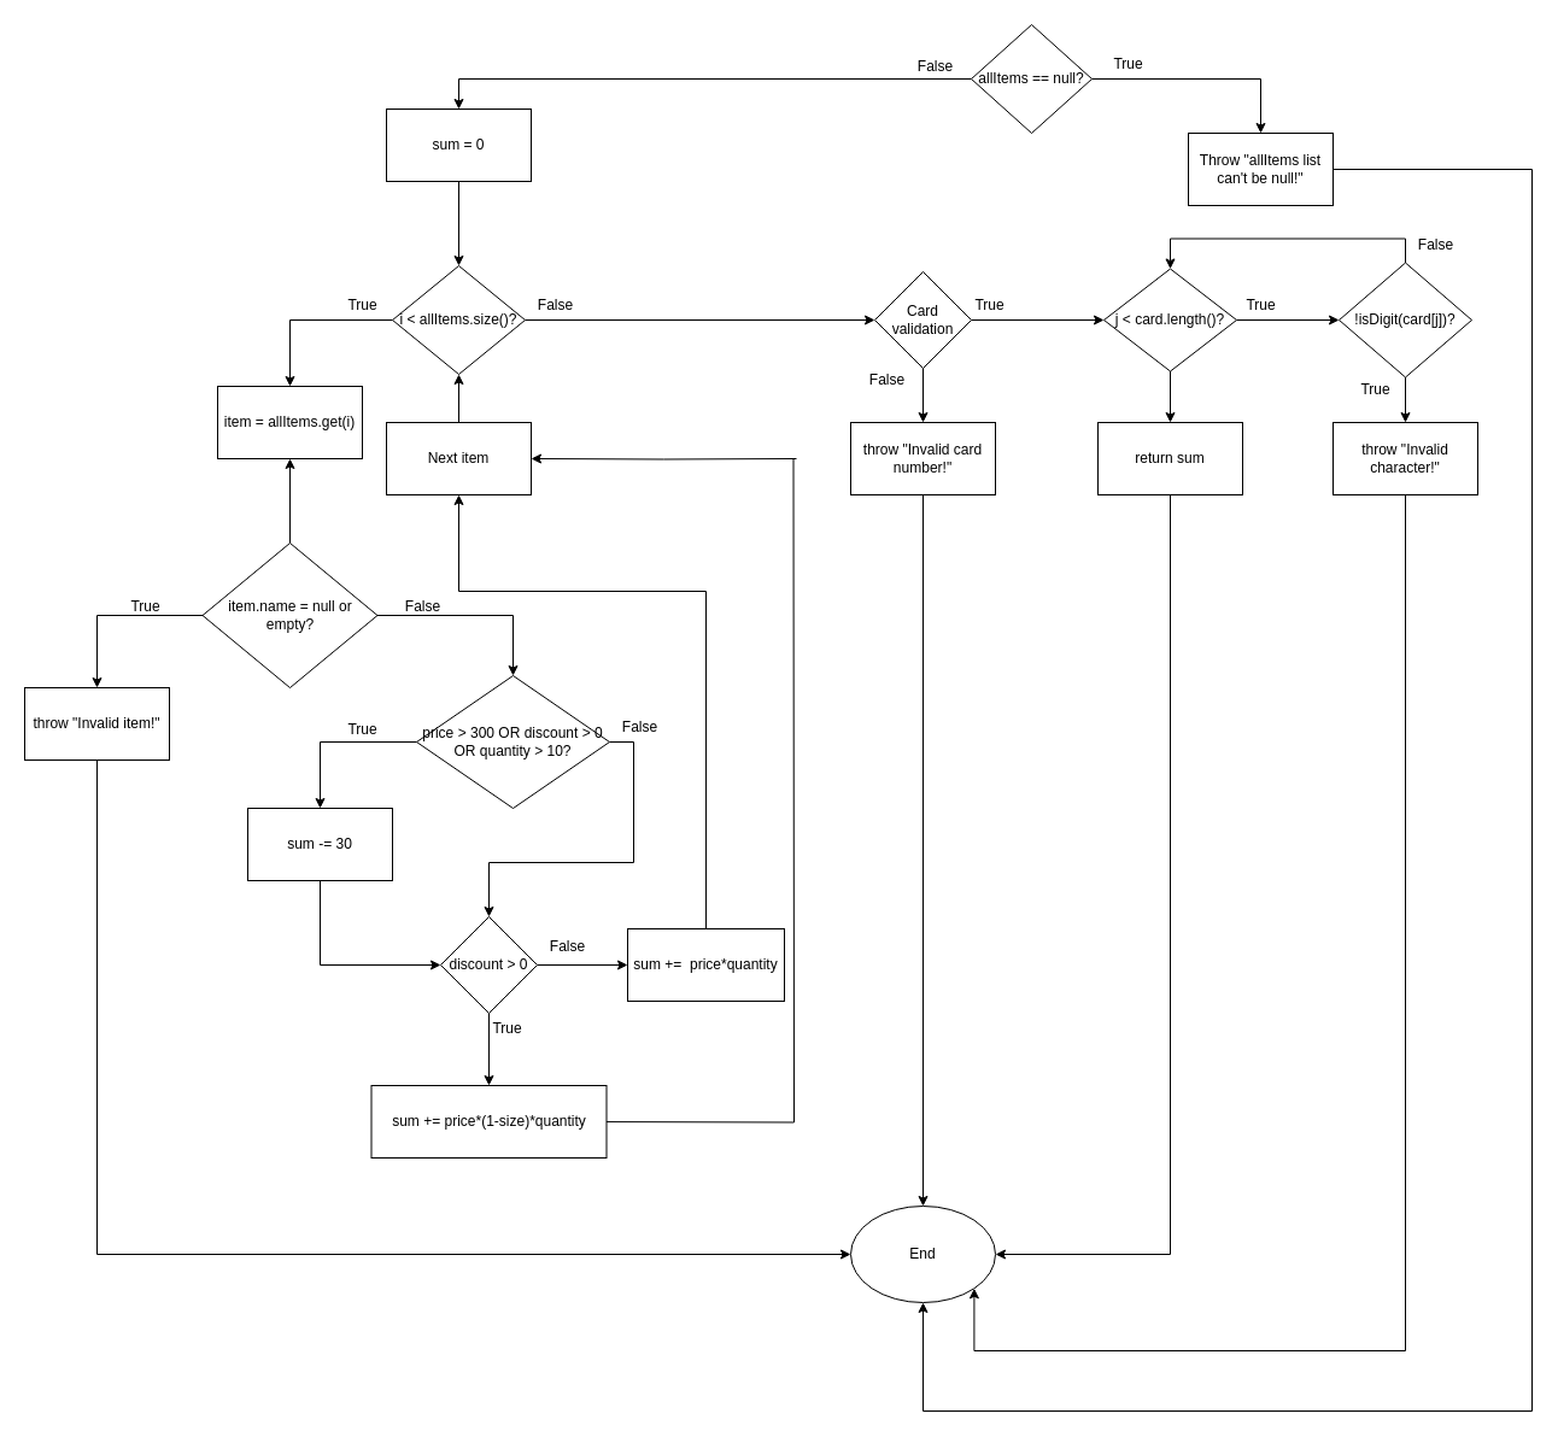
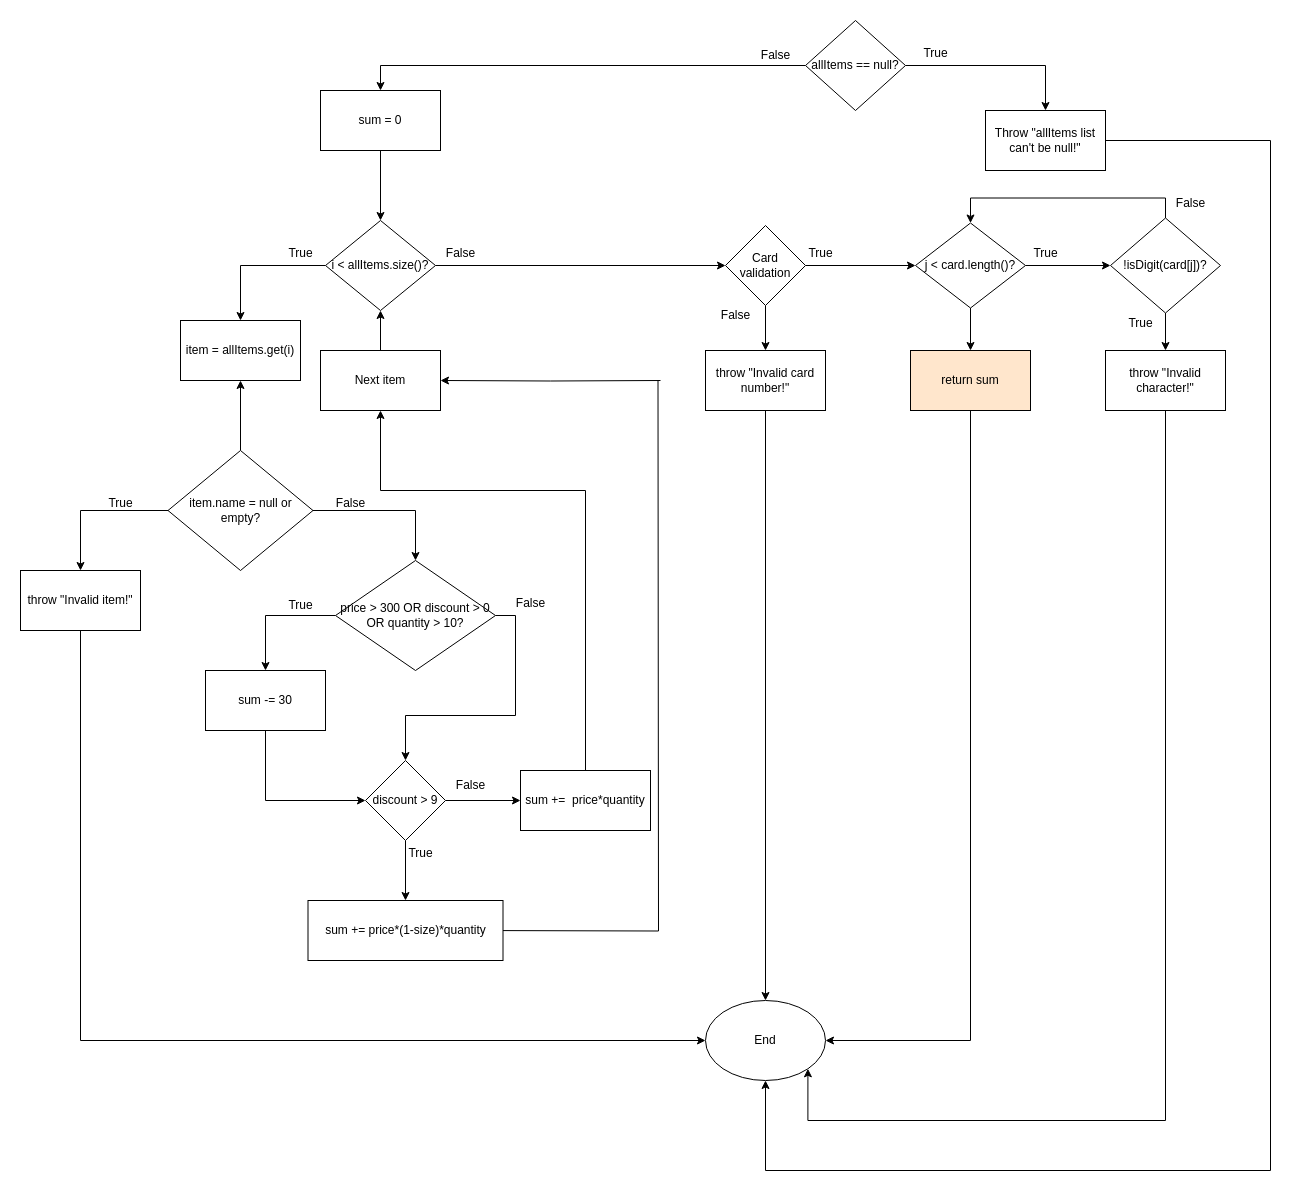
  <mxCell id="0" />
  <mxCell id="1" parent="0" />
  <mxCell id="2" style="edgeStyle=orthogonalEdgeStyle;rounded=0;orthogonalLoop=1;jettySize=auto;html=1;exitX=0;exitY=0.5;exitDx=0;exitDy=0;entryX=0.5;entryY=0;entryDx=0;entryDy=0;" edge="1" parent="1" source="4" target="8"><mxGeometry relative="1" as="geometry" /></mxCell>
  <mxCell id="3" style="edgeStyle=orthogonalEdgeStyle;rounded=0;orthogonalLoop=1;jettySize=auto;html=1;exitX=1;exitY=0.5;exitDx=0;exitDy=0;entryX=0.5;entryY=0;entryDx=0;entryDy=0;" edge="1" parent="1" source="4" target="6"><mxGeometry relative="1" as="geometry" /></mxCell>
  <mxCell id="4" value="allItems == null?" style="rhombus;whiteSpace=wrap;html=1;" vertex="1" parent="1"><mxGeometry x="805" y="20" width="100" height="90" as="geometry" /></mxCell>
  <mxCell id="5" style="edgeStyle=orthogonalEdgeStyle;rounded=0;orthogonalLoop=1;jettySize=auto;html=1;exitX=1;exitY=0.5;exitDx=0;exitDy=0;entryX=0.5;entryY=1;entryDx=0;entryDy=0;" edge="1" parent="1" source="6" target="64"><mxGeometry relative="1" as="geometry"><mxPoint x="1260" y="1109.6" as="targetPoint" /><Array as="points"><mxPoint x="1270" y="140" /><mxPoint x="1270" y="1170" /><mxPoint x="765" y="1170" /></Array></mxGeometry></mxCell>
  <mxCell id="6" value="Throw &quot;allItems list can't be null!&quot;" style="rounded=0;whiteSpace=wrap;html=1;" vertex="1" parent="1"><mxGeometry x="985" y="110" width="120" height="60" as="geometry" /></mxCell>
  <mxCell id="7" style="edgeStyle=orthogonalEdgeStyle;rounded=0;orthogonalLoop=1;jettySize=auto;html=1;exitX=0.5;exitY=1;exitDx=0;exitDy=0;entryX=0.5;entryY=0;entryDx=0;entryDy=0;" edge="1" parent="1" source="8" target="13"><mxGeometry relative="1" as="geometry" /></mxCell>
  <mxCell id="8" value="sum = 0" style="rounded=0;whiteSpace=wrap;html=1;" vertex="1" parent="1"><mxGeometry x="320" y="90" width="120" height="60" as="geometry" /></mxCell>
  <mxCell id="9" value="False" style="text;html=1;align=center;verticalAlign=middle;resizable=0;points=[];autosize=1;strokeColor=none;fillColor=none;" vertex="1" parent="1"><mxGeometry x="750" y="40" width="50" height="30" as="geometry" /></mxCell>
  <mxCell id="10" value="True" style="text;html=1;align=center;verticalAlign=middle;resizable=0;points=[];autosize=1;strokeColor=none;fillColor=none;" vertex="1" parent="1"><mxGeometry x="910" y="38" width="50" height="30" as="geometry" /></mxCell>
  <mxCell id="11" style="edgeStyle=orthogonalEdgeStyle;rounded=0;orthogonalLoop=1;jettySize=auto;html=1;exitX=0;exitY=0.5;exitDx=0;exitDy=0;entryX=0.5;entryY=0;entryDx=0;entryDy=0;" edge="1" parent="1" source="13" target="14"><mxGeometry relative="1" as="geometry" /></mxCell>
  <mxCell id="12" style="edgeStyle=orthogonalEdgeStyle;rounded=0;orthogonalLoop=1;jettySize=auto;html=1;exitX=1;exitY=0.5;exitDx=0;exitDy=0;entryX=0;entryY=0.5;entryDx=0;entryDy=0;" edge="1" parent="1" source="13" target="46"><mxGeometry relative="1" as="geometry" /></mxCell>
  <mxCell id="13" value="i &amp;lt; allItems.size()?" style="rhombus;whiteSpace=wrap;html=1;" vertex="1" parent="1"><mxGeometry x="325" y="220" width="110" height="90" as="geometry" /></mxCell>
  <mxCell id="14" value="item = allItems.get(i)" style="rounded=0;whiteSpace=wrap;html=1;" vertex="1" parent="1"><mxGeometry x="180" y="320" width="120" height="60" as="geometry" /></mxCell>
  <mxCell id="15" style="edgeStyle=orthogonalEdgeStyle;rounded=0;orthogonalLoop=1;jettySize=auto;html=1;exitX=0;exitY=0.5;exitDx=0;exitDy=0;entryX=0.5;entryY=0;entryDx=0;entryDy=0;" edge="1" parent="1" source="18" target="20"><mxGeometry relative="1" as="geometry" /></mxCell>
  <mxCell id="16" style="edgeStyle=orthogonalEdgeStyle;rounded=0;orthogonalLoop=1;jettySize=auto;html=1;exitX=1;exitY=0.5;exitDx=0;exitDy=0;entryX=0.5;entryY=0;entryDx=0;entryDy=0;" edge="1" parent="1" source="18" target="23"><mxGeometry relative="1" as="geometry" /></mxCell>
  <mxCell id="17" style="edgeStyle=orthogonalEdgeStyle;rounded=0;orthogonalLoop=1;jettySize=auto;html=1;exitX=0.5;exitY=0;exitDx=0;exitDy=0;entryX=0.5;entryY=1;entryDx=0;entryDy=0;" edge="1" parent="1" source="18" target="14"><mxGeometry relative="1" as="geometry" /></mxCell>
  <mxCell id="18" value="item.name = null or empty?" style="rhombus;whiteSpace=wrap;html=1;" vertex="1" parent="1"><mxGeometry x="167.5" y="450" width="145" height="120" as="geometry" /></mxCell>
  <mxCell id="19" style="edgeStyle=orthogonalEdgeStyle;rounded=0;orthogonalLoop=1;jettySize=auto;html=1;exitX=0.5;exitY=1;exitDx=0;exitDy=0;entryX=0;entryY=0.5;entryDx=0;entryDy=0;" edge="1" parent="1" source="20" target="64"><mxGeometry relative="1" as="geometry" /></mxCell>
  <mxCell id="20" value="throw &quot;Invalid item!&quot;" style="rounded=0;whiteSpace=wrap;html=1;" vertex="1" parent="1"><mxGeometry x="20" y="570" width="120" height="60" as="geometry" /></mxCell>
  <mxCell id="21" style="edgeStyle=orthogonalEdgeStyle;rounded=0;orthogonalLoop=1;jettySize=auto;html=1;exitX=0;exitY=0.5;exitDx=0;exitDy=0;entryX=0.5;entryY=0;entryDx=0;entryDy=0;" edge="1" parent="1" source="23" target="25"><mxGeometry relative="1" as="geometry" /></mxCell>
  <mxCell id="22" style="edgeStyle=orthogonalEdgeStyle;rounded=0;orthogonalLoop=1;jettySize=auto;html=1;exitX=1;exitY=0.5;exitDx=0;exitDy=0;entryX=0.5;entryY=0;entryDx=0;entryDy=0;" edge="1" parent="1" source="23" target="28"><mxGeometry relative="1" as="geometry" /></mxCell>
- <mxCell id="23" value="price &amp;gt; 300 OR discount &amp;gt; 0 OR quantity &amp;gt; 10?" style="rhombus;whiteSpace=wrap;html=1;" vertex="1" parent="1"><mxGeometry x="345" y="560" width="160" height="110" as="geometry" /></mxCell>
+ <mxCell id="23" value="price &amp;gt; 300 OR discount &amp;gt; 0 OR quantity &amp;gt; 10?" style="rhombus;whiteSpace=wrap;html=1;" vertex="1" parent="1"><mxGeometry x="335" y="560" width="160" height="110" as="geometry" /></mxCell>
  <mxCell id="24" style="edgeStyle=orthogonalEdgeStyle;rounded=0;orthogonalLoop=1;jettySize=auto;html=1;exitX=0.5;exitY=1;exitDx=0;exitDy=0;entryX=0;entryY=0.5;entryDx=0;entryDy=0;" edge="1" parent="1" source="25" target="28"><mxGeometry relative="1" as="geometry" /></mxCell>
  <mxCell id="25" value="sum -= 30" style="rounded=0;whiteSpace=wrap;html=1;" vertex="1" parent="1"><mxGeometry x="205" y="670" width="120" height="60" as="geometry" /></mxCell>
  <mxCell id="26" style="edgeStyle=orthogonalEdgeStyle;rounded=0;orthogonalLoop=1;jettySize=auto;html=1;exitX=0.5;exitY=1;exitDx=0;exitDy=0;entryX=0.5;entryY=0;entryDx=0;entryDy=0;" edge="1" parent="1" source="28" target="30"><mxGeometry relative="1" as="geometry" /></mxCell>
  <mxCell id="27" style="edgeStyle=orthogonalEdgeStyle;rounded=0;orthogonalLoop=1;jettySize=auto;html=1;exitX=1;exitY=0.5;exitDx=0;exitDy=0;entryX=0;entryY=0.5;entryDx=0;entryDy=0;" edge="1" parent="1" source="28" target="32"><mxGeometry relative="1" as="geometry" /></mxCell>
- <mxCell id="28" value="discount &amp;gt; 0" style="rhombus;whiteSpace=wrap;html=1;" vertex="1" parent="1"><mxGeometry x="365" y="760" width="80" height="80" as="geometry" /></mxCell>
+ <mxCell id="28" value="discount &amp;gt; 9" style="rhombus;whiteSpace=wrap;html=1;" vertex="1" parent="1"><mxGeometry x="365" y="760" width="80" height="80" as="geometry" /></mxCell>
  <mxCell id="29" style="edgeStyle=orthogonalEdgeStyle;rounded=0;orthogonalLoop=1;jettySize=auto;html=1;exitX=1;exitY=0.5;exitDx=0;exitDy=0;strokeColor=default;curved=0;endArrow=none;startFill=0;" edge="1" parent="1"><mxGeometry relative="1" as="geometry"><mxPoint x="657.5" y="380" as="targetPoint" /><mxPoint x="470" y="930" as="sourcePoint" /></mxGeometry></mxCell>
  <mxCell id="30" value="sum += price*(1-size)*quantity" style="rounded=0;whiteSpace=wrap;html=1;" vertex="1" parent="1"><mxGeometry x="307.5" y="900" width="195" height="60" as="geometry" /></mxCell>
  <mxCell id="31" style="edgeStyle=orthogonalEdgeStyle;rounded=0;orthogonalLoop=1;jettySize=auto;html=1;exitX=0.5;exitY=0;exitDx=0;exitDy=0;entryX=0.5;entryY=1;entryDx=0;entryDy=0;" edge="1" parent="1" source="32" target="42"><mxGeometry relative="1" as="geometry"><Array as="points"><mxPoint x="585" y="490" /><mxPoint x="380" y="490" /></Array></mxGeometry></mxCell>
  <mxCell id="32" value="sum +=&amp;nbsp; price*quantity" style="rounded=0;whiteSpace=wrap;html=1;" vertex="1" parent="1"><mxGeometry x="520" y="770" width="130" height="60" as="geometry" /></mxCell>
  <mxCell id="33" value="True" style="text;html=1;align=center;verticalAlign=middle;resizable=0;points=[];autosize=1;strokeColor=none;fillColor=none;" vertex="1" parent="1"><mxGeometry x="275" y="238" width="50" height="30" as="geometry" /></mxCell>
  <mxCell id="34" value="False" style="text;html=1;align=center;verticalAlign=middle;resizable=0;points=[];autosize=1;strokeColor=none;fillColor=none;" vertex="1" parent="1"><mxGeometry x="435" y="238" width="50" height="30" as="geometry" /></mxCell>
  <mxCell id="35" value="True" style="text;html=1;align=center;verticalAlign=middle;resizable=0;points=[];autosize=1;strokeColor=none;fillColor=none;" vertex="1" parent="1"><mxGeometry x="95" y="488" width="50" height="30" as="geometry" /></mxCell>
  <mxCell id="36" value="False" style="text;html=1;align=center;verticalAlign=middle;resizable=0;points=[];autosize=1;strokeColor=none;fillColor=none;" vertex="1" parent="1"><mxGeometry x="325" y="488" width="50" height="30" as="geometry" /></mxCell>
  <mxCell id="37" value="True" style="text;html=1;align=center;verticalAlign=middle;resizable=0;points=[];autosize=1;strokeColor=none;fillColor=none;" vertex="1" parent="1"><mxGeometry x="275" y="590" width="50" height="30" as="geometry" /></mxCell>
  <mxCell id="38" value="False" style="text;html=1;align=center;verticalAlign=middle;resizable=0;points=[];autosize=1;strokeColor=none;fillColor=none;" vertex="1" parent="1"><mxGeometry x="505" y="588" width="50" height="30" as="geometry" /></mxCell>
  <mxCell id="39" value="True" style="text;html=1;align=center;verticalAlign=middle;resizable=0;points=[];autosize=1;strokeColor=none;fillColor=none;" vertex="1" parent="1"><mxGeometry x="395" y="838" width="50" height="30" as="geometry" /></mxCell>
  <mxCell id="40" value="False" style="text;html=1;align=center;verticalAlign=middle;resizable=0;points=[];autosize=1;strokeColor=none;fillColor=none;" vertex="1" parent="1"><mxGeometry x="445" y="770" width="50" height="30" as="geometry" /></mxCell>
  <mxCell id="41" style="edgeStyle=orthogonalEdgeStyle;rounded=0;orthogonalLoop=1;jettySize=auto;html=1;exitX=0.5;exitY=0;exitDx=0;exitDy=0;" edge="1" parent="1" source="42" target="13"><mxGeometry relative="1" as="geometry" /></mxCell>
  <mxCell id="42" value="Next item" style="rounded=0;whiteSpace=wrap;html=1;" vertex="1" parent="1"><mxGeometry x="320" y="350" width="120" height="60" as="geometry" /></mxCell>
  <mxCell id="43" value="" style="endArrow=classic;html=1;rounded=0;entryX=1;entryY=0.5;entryDx=0;entryDy=0;edgeStyle=orthogonalEdgeStyle;" edge="1" parent="1" target="42"><mxGeometry width="50" height="50" relative="1" as="geometry"><mxPoint x="660" y="380" as="sourcePoint" /><mxPoint x="625" y="340" as="targetPoint" /></mxGeometry></mxCell>
  <mxCell id="44" style="edgeStyle=orthogonalEdgeStyle;rounded=0;orthogonalLoop=1;jettySize=auto;html=1;exitX=0.5;exitY=1;exitDx=0;exitDy=0;entryX=0.5;entryY=0;entryDx=0;entryDy=0;" edge="1" parent="1" source="46" target="48"><mxGeometry relative="1" as="geometry" /></mxCell>
  <mxCell id="45" style="edgeStyle=orthogonalEdgeStyle;rounded=0;orthogonalLoop=1;jettySize=auto;html=1;exitX=1;exitY=0.5;exitDx=0;exitDy=0;entryX=0;entryY=0.5;entryDx=0;entryDy=0;" edge="1" parent="1" source="46" target="52"><mxGeometry relative="1" as="geometry" /></mxCell>
  <mxCell id="46" value="Card validation" style="rhombus;whiteSpace=wrap;html=1;" vertex="1" parent="1"><mxGeometry x="725" y="225" width="80" height="80" as="geometry" /></mxCell>
  <mxCell id="47" style="edgeStyle=orthogonalEdgeStyle;rounded=0;orthogonalLoop=1;jettySize=auto;html=1;exitX=0.5;exitY=1;exitDx=0;exitDy=0;entryX=0.5;entryY=0;entryDx=0;entryDy=0;" edge="1" parent="1" source="48" target="64"><mxGeometry relative="1" as="geometry" /></mxCell>
  <mxCell id="48" value="throw &quot;Invalid card number!&quot;" style="rounded=0;whiteSpace=wrap;html=1;" vertex="1" parent="1"><mxGeometry x="705" y="350" width="120" height="60" as="geometry" /></mxCell>
  <mxCell id="49" value="False" style="text;html=1;align=center;verticalAlign=middle;resizable=0;points=[];autosize=1;strokeColor=none;fillColor=none;" vertex="1" parent="1"><mxGeometry x="710" y="300" width="50" height="30" as="geometry" /></mxCell>
  <mxCell id="50" style="edgeStyle=orthogonalEdgeStyle;rounded=0;orthogonalLoop=1;jettySize=auto;html=1;exitX=1;exitY=0.5;exitDx=0;exitDy=0;entryX=0;entryY=0.5;entryDx=0;entryDy=0;" edge="1" parent="1" source="52" target="56"><mxGeometry relative="1" as="geometry" /></mxCell>
  <mxCell id="51" style="edgeStyle=orthogonalEdgeStyle;rounded=0;orthogonalLoop=1;jettySize=auto;html=1;exitX=0.5;exitY=1;exitDx=0;exitDy=0;entryX=0.5;entryY=0;entryDx=0;entryDy=0;" edge="1" parent="1" source="52" target="63"><mxGeometry relative="1" as="geometry" /></mxCell>
  <mxCell id="52" value="j &amp;lt; card.length()?" style="rhombus;whiteSpace=wrap;html=1;" vertex="1" parent="1"><mxGeometry x="915" y="222.5" width="110" height="85" as="geometry" /></mxCell>
  <mxCell id="53" value="True" style="text;html=1;align=center;verticalAlign=middle;resizable=0;points=[];autosize=1;strokeColor=none;fillColor=none;" vertex="1" parent="1"><mxGeometry x="795" y="238" width="50" height="30" as="geometry" /></mxCell>
  <mxCell id="54" style="edgeStyle=orthogonalEdgeStyle;rounded=0;orthogonalLoop=1;jettySize=auto;html=1;exitX=0.5;exitY=1;exitDx=0;exitDy=0;entryX=0.5;entryY=0;entryDx=0;entryDy=0;" edge="1" parent="1" source="56" target="59"><mxGeometry relative="1" as="geometry" /></mxCell>
  <mxCell id="55" style="edgeStyle=orthogonalEdgeStyle;rounded=0;orthogonalLoop=1;jettySize=auto;html=1;exitX=0.5;exitY=0;exitDx=0;exitDy=0;entryX=0.5;entryY=0;entryDx=0;entryDy=0;" edge="1" parent="1" source="56" target="52"><mxGeometry relative="1" as="geometry" /></mxCell>
  <mxCell id="56" value="!isDigit(card[j])?" style="rhombus;whiteSpace=wrap;html=1;" vertex="1" parent="1"><mxGeometry x="1110" y="217.5" width="110" height="95" as="geometry" /></mxCell>
  <mxCell id="57" value="True" style="text;html=1;align=center;verticalAlign=middle;resizable=0;points=[];autosize=1;strokeColor=none;fillColor=none;" vertex="1" parent="1"><mxGeometry x="1020" y="238" width="50" height="30" as="geometry" /></mxCell>
  <mxCell id="58" style="edgeStyle=orthogonalEdgeStyle;rounded=0;orthogonalLoop=1;jettySize=auto;html=1;exitX=0.5;exitY=1;exitDx=0;exitDy=0;entryX=1;entryY=1;entryDx=0;entryDy=0;" edge="1" parent="1" source="59" target="64"><mxGeometry relative="1" as="geometry"><Array as="points"><mxPoint x="1165" y="1120" /><mxPoint x="807" y="1120" /></Array></mxGeometry></mxCell>
  <mxCell id="59" value="throw &quot;Invalid character!&quot;" style="rounded=0;whiteSpace=wrap;html=1;" vertex="1" parent="1"><mxGeometry x="1105" y="350" width="120" height="60" as="geometry" /></mxCell>
  <mxCell id="60" value="True" style="text;html=1;align=center;verticalAlign=middle;resizable=0;points=[];autosize=1;strokeColor=none;fillColor=none;" vertex="1" parent="1"><mxGeometry x="1115" y="307.5" width="50" height="30" as="geometry" /></mxCell>
  <mxCell id="61" value="False" style="text;html=1;align=center;verticalAlign=middle;resizable=0;points=[];autosize=1;strokeColor=none;fillColor=none;" vertex="1" parent="1"><mxGeometry x="1165" y="188" width="50" height="30" as="geometry" /></mxCell>
  <mxCell id="62" style="edgeStyle=orthogonalEdgeStyle;rounded=0;orthogonalLoop=1;jettySize=auto;html=1;exitX=0.5;exitY=1;exitDx=0;exitDy=0;entryX=1;entryY=0.5;entryDx=0;entryDy=0;" edge="1" parent="1" source="63" target="64"><mxGeometry relative="1" as="geometry" /></mxCell>
- <mxCell id="63" value="return sum" style="rounded=0;whiteSpace=wrap;html=1;" vertex="1" parent="1"><mxGeometry x="910" y="350" width="120" height="60" as="geometry" /></mxCell>
+ <mxCell id="63" value="return sum" style="rounded=0;whiteSpace=wrap;html=1;fillColor=#ffe6cc;" vertex="1" parent="1"><mxGeometry x="910" y="350" width="120" height="60" as="geometry" /></mxCell>
  <mxCell id="64" value="End" style="ellipse;whiteSpace=wrap;html=1;" vertex="1" parent="1"><mxGeometry x="705" y="1000" width="120" height="80" as="geometry" /></mxCell>
